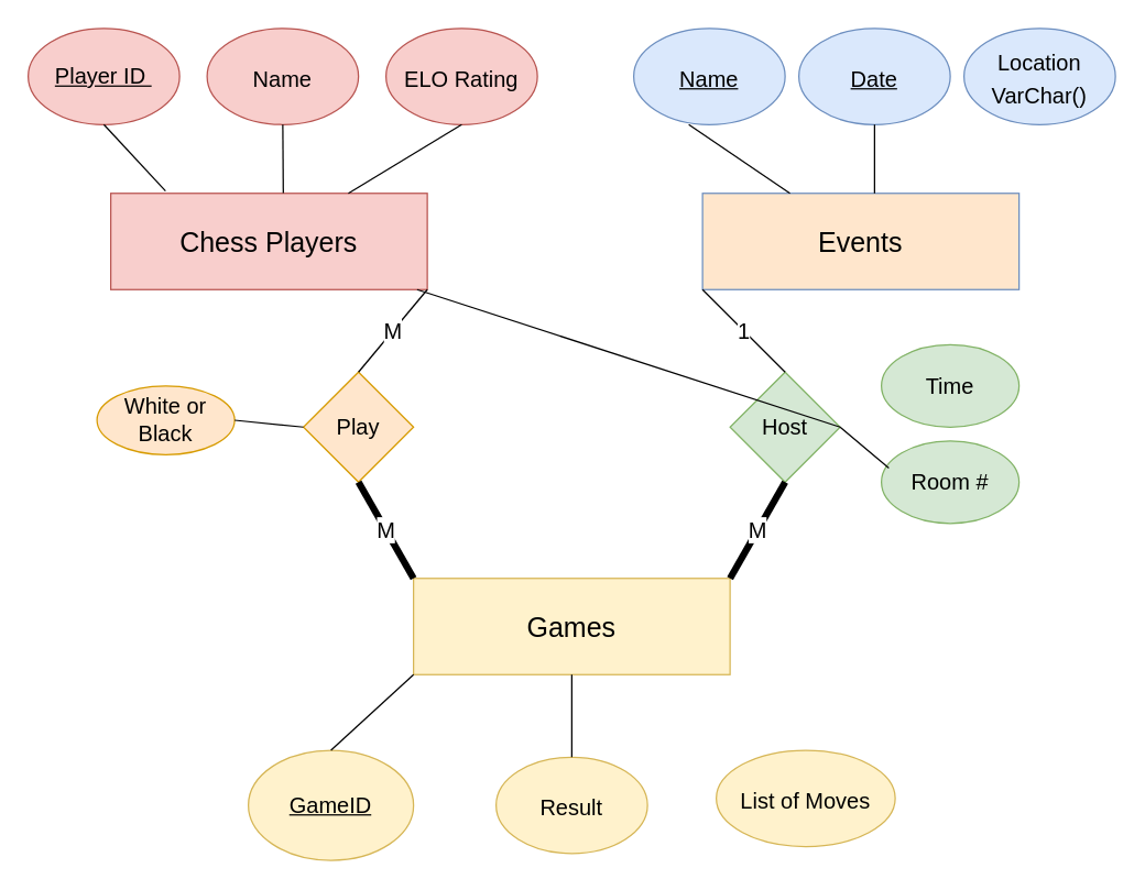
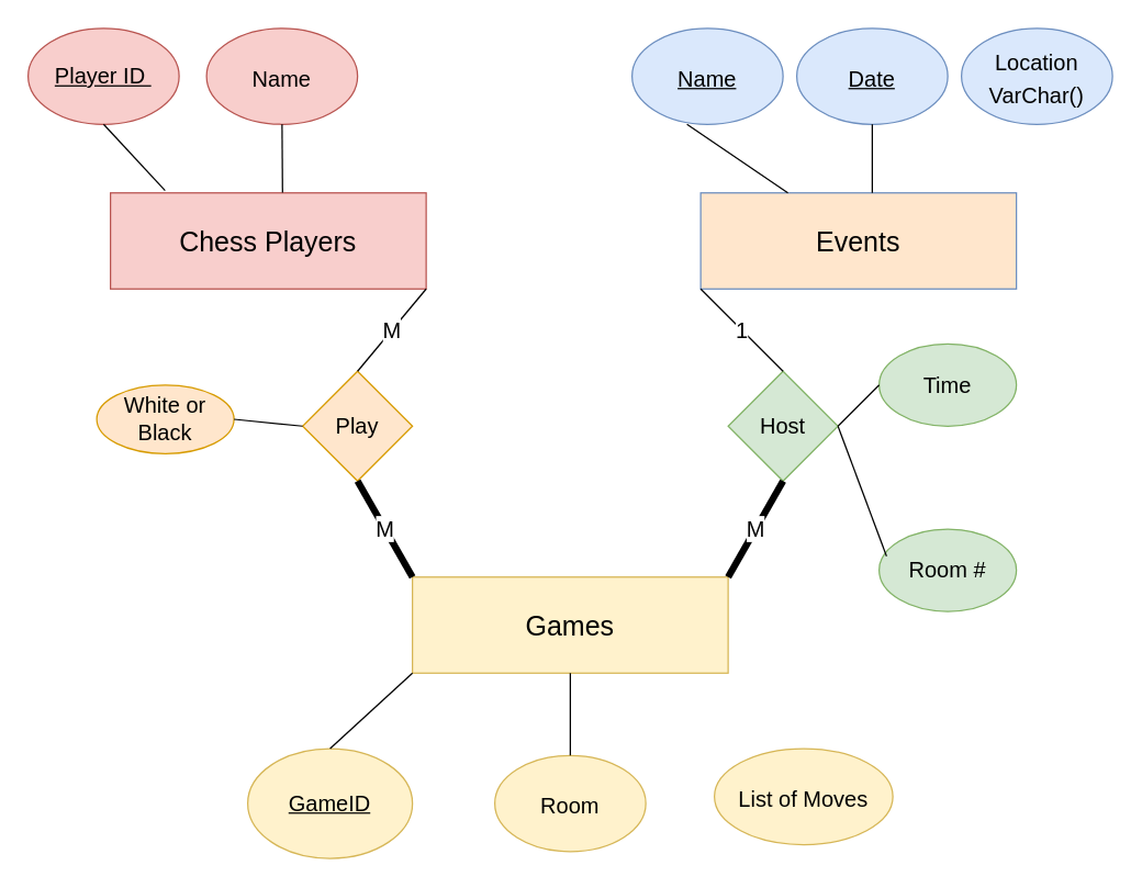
  <mxCell id="0" />
  <mxCell id="1" parent="0" />
  <mxCell id="2" value="&lt;font style=&quot;font-size: 20px;&quot;&gt;Chess Players&lt;/font&gt;" style="rounded=0;whiteSpace=wrap;html=1;fillColor=#f8cecc;strokeColor=#b85450;" vertex="1" parent="1"><mxGeometry x="80" y="140" width="230" height="70" as="geometry" /></mxCell>
  <mxCell id="3" value="&lt;span style=&quot;font-size: 20px;&quot;&gt;Events&lt;/span&gt;" style="rounded=0;whiteSpace=wrap;html=1;fillColor=#ffe6cc;strokeColor=#6c8ebf;" vertex="1" parent="1"><mxGeometry x="510" y="140" width="230" height="70" as="geometry" /></mxCell>
  <mxCell id="4" value="&lt;span style=&quot;font-size: 20px;&quot;&gt;Games&lt;/span&gt;" style="rounded=0;whiteSpace=wrap;html=1;fillColor=#fff2cc;strokeColor=#d6b656;" vertex="1" parent="1"><mxGeometry x="300" y="420" width="230" height="70" as="geometry" /></mxCell>
  <mxCell id="5" value="&lt;font style=&quot;font-size: 16px;&quot;&gt;&lt;font style=&quot;font-size: 16px;&quot;&gt;Name&lt;br&gt;&lt;/font&gt;&lt;/font&gt;" style="ellipse;whiteSpace=wrap;html=1;fontSize=20;fillColor=#f8cecc;strokeColor=#b85450;" vertex="1" parent="1"><mxGeometry x="150" y="20" width="110" height="70" as="geometry" /></mxCell>
- <mxCell id="6" value="&lt;font style=&quot;font-size: 16px;&quot;&gt;ELO Rating&lt;br&gt;&lt;/font&gt;" style="ellipse;whiteSpace=wrap;html=1;fontSize=20;fillColor=#f8cecc;strokeColor=#b85450;" vertex="1" parent="1"><mxGeometry x="280" y="20" width="110" height="70" as="geometry" /></mxCell>
  <mxCell id="7" value="&lt;font style=&quot;font-size: 16px;&quot;&gt;&lt;u&gt;&lt;font style=&quot;font-size: 16px;&quot;&gt;Name&lt;br&gt;&lt;/font&gt;&lt;/u&gt;&lt;/font&gt;" style="ellipse;whiteSpace=wrap;html=1;fontSize=20;fillColor=#dae8fc;strokeColor=#6c8ebf;" vertex="1" parent="1"><mxGeometry x="460" y="20" width="110" height="70" as="geometry" /></mxCell>
  <mxCell id="8" value="&lt;font style=&quot;font-size: 16px;&quot;&gt;&lt;font style=&quot;font-size: 16px;&quot;&gt;Location&lt;br&gt;VarChar(&lt;/font&gt;)&lt;/font&gt;" style="ellipse;whiteSpace=wrap;html=1;fontSize=20;fillColor=#dae8fc;strokeColor=#6c8ebf;" vertex="1" parent="1"><mxGeometry x="700" y="20" width="110" height="70" as="geometry" /></mxCell>
  <mxCell id="9" value="&lt;font style=&quot;font-size: 16px;&quot;&gt;&lt;font style=&quot;font-size: 16px;&quot;&gt;&lt;u&gt;Date&lt;/u&gt;&lt;br&gt;&lt;/font&gt;&lt;/font&gt;" style="ellipse;whiteSpace=wrap;html=1;fontSize=20;fillColor=#dae8fc;strokeColor=#6c8ebf;" vertex="1" parent="1"><mxGeometry x="580" y="20" width="110" height="70" as="geometry" /></mxCell>
- <mxCell id="10" value="&lt;font style=&quot;font-size: 16px;&quot;&gt;Result&lt;br&gt;&lt;/font&gt;" style="ellipse;whiteSpace=wrap;html=1;fontSize=20;fillColor=#fff2cc;strokeColor=#d6b656;" vertex="1" parent="1"><mxGeometry x="360" y="550" width="110" height="70" as="geometry" /></mxCell>
+ <mxCell id="10" value="&lt;font style=&quot;font-size: 16px;&quot;&gt;Room&lt;br&gt;&lt;/font&gt;" style="ellipse;whiteSpace=wrap;html=1;fontSize=20;fillColor=#fff2cc;strokeColor=#d6b656;" vertex="1" parent="1"><mxGeometry x="360" y="550" width="110" height="70" as="geometry" /></mxCell>
  <mxCell id="11" value="&lt;font style=&quot;font-size: 16px;&quot;&gt;List of Moves&lt;br&gt;&lt;/font&gt;" style="ellipse;whiteSpace=wrap;html=1;fontSize=20;fillColor=#fff2cc;strokeColor=#d6b656;" vertex="1" parent="1"><mxGeometry x="520" y="545" width="130" height="70" as="geometry" /></mxCell>
  <mxCell id="12" value="Play" style="rhombus;whiteSpace=wrap;html=1;fontSize=16;fillColor=#ffe6cc;strokeColor=#d79b00;" vertex="1" parent="1"><mxGeometry x="220" y="270" width="80" height="80" as="geometry" /></mxCell>
  <mxCell id="13" value="Host" style="rhombus;whiteSpace=wrap;html=1;fontSize=16;fillColor=#d5e8d4;strokeColor=#82b366;" vertex="1" parent="1"><mxGeometry x="530" y="270" width="80" height="80" as="geometry" /></mxCell>
  <mxCell id="14" value="M" style="endArrow=none;html=1;rounded=0;fontSize=16;entryX=0.5;entryY=1;entryDx=0;entryDy=0;exitX=0;exitY=0;exitDx=0;exitDy=0;strokeWidth=5;" edge="1" parent="1" source="4" target="12"><mxGeometry width="50" height="50" relative="1" as="geometry"><mxPoint x="370" y="330" as="sourcePoint" /><mxPoint x="420" y="280" as="targetPoint" /></mxGeometry></mxCell>
  <mxCell id="15" value="M" style="endArrow=none;html=1;rounded=0;fontSize=16;entryX=0.5;entryY=0;entryDx=0;entryDy=0;exitX=1;exitY=1;exitDx=0;exitDy=0;" edge="1" parent="1" source="2" target="12"><mxGeometry width="50" height="50" relative="1" as="geometry"><mxPoint x="370" y="330" as="sourcePoint" /><mxPoint x="420" y="280" as="targetPoint" /></mxGeometry></mxCell>
  <mxCell id="16" value="M" style="endArrow=none;html=1;rounded=0;fontSize=16;entryX=0.5;entryY=1;entryDx=0;entryDy=0;exitX=1;exitY=0;exitDx=0;exitDy=0;strokeWidth=5;" edge="1" parent="1" source="4" target="13"><mxGeometry width="50" height="50" relative="1" as="geometry"><mxPoint x="370" y="330" as="sourcePoint" /><mxPoint x="420" y="280" as="targetPoint" /></mxGeometry></mxCell>
  <mxCell id="17" value="1" style="endArrow=none;html=1;rounded=0;fontSize=16;entryX=0.5;entryY=0;entryDx=0;entryDy=0;exitX=0;exitY=1;exitDx=0;exitDy=0;" edge="1" parent="1" source="3" target="13"><mxGeometry width="50" height="50" relative="1" as="geometry"><mxPoint x="370" y="330" as="sourcePoint" /><mxPoint x="420" y="280" as="targetPoint" /></mxGeometry></mxCell>
  <mxCell id="18" value="&lt;u&gt;Player ID&amp;nbsp;&lt;br&gt;&lt;/u&gt;" style="ellipse;whiteSpace=wrap;html=1;fontSize=16;fillColor=#f8cecc;strokeColor=#b85450;" vertex="1" parent="1"><mxGeometry x="20" y="20" width="110" height="70" as="geometry" /></mxCell>
  <mxCell id="19" value="&lt;u&gt;GameID&lt;/u&gt;" style="ellipse;whiteSpace=wrap;html=1;fontSize=16;fillColor=#fff2cc;strokeColor=#d6b656;" vertex="1" parent="1"><mxGeometry x="180" y="545" width="120" height="80" as="geometry" /></mxCell>
  <mxCell id="20" value="" style="endArrow=none;html=1;rounded=0;fontSize=16;strokeWidth=1;entryX=0.5;entryY=1;entryDx=0;entryDy=0;exitX=0.173;exitY=-0.024;exitDx=0;exitDy=0;exitPerimeter=0;" edge="1" parent="1" source="2" target="18"><mxGeometry width="50" height="50" relative="1" as="geometry"><mxPoint x="370" y="360" as="sourcePoint" /><mxPoint x="420" y="310" as="targetPoint" /></mxGeometry></mxCell>
  <mxCell id="21" value="" style="endArrow=none;html=1;rounded=0;fontSize=16;strokeWidth=1;entryX=0.5;entryY=1;entryDx=0;entryDy=0;exitX=0.545;exitY=-0.004;exitDx=0;exitDy=0;exitPerimeter=0;" edge="1" parent="1" source="2" target="5"><mxGeometry width="50" height="50" relative="1" as="geometry"><mxPoint x="89.79" y="128.32" as="sourcePoint" /><mxPoint x="55" y="100" as="targetPoint" /></mxGeometry></mxCell>
- <mxCell id="22" value="" style="endArrow=none;html=1;rounded=0;fontSize=16;strokeWidth=1;entryX=0.5;entryY=1;entryDx=0;entryDy=0;" edge="1" parent="1" source="2" target="6"><mxGeometry width="50" height="50" relative="1" as="geometry"><mxPoint x="175.35" y="129.72" as="sourcePoint" /><mxPoint x="175" y="100" as="targetPoint" /></mxGeometry></mxCell>
  <mxCell id="23" value="" style="endArrow=none;html=1;rounded=0;fontSize=16;strokeWidth=1;" edge="1" parent="1" source="3"><mxGeometry width="50" height="50" relative="1" as="geometry"><mxPoint x="237.692" y="130" as="sourcePoint" /><mxPoint x="500" y="90" as="targetPoint" /><Array as="points"><mxPoint x="500" y="90" /></Array></mxGeometry></mxCell>
  <mxCell id="24" value="" style="endArrow=none;html=1;rounded=0;fontSize=16;strokeWidth=1;exitX=0.5;exitY=0;exitDx=0;exitDy=0;entryX=0;entryY=1;entryDx=0;entryDy=0;" edge="1" parent="1" source="19" target="4"><mxGeometry width="50" height="50" relative="1" as="geometry"><mxPoint x="370" y="360" as="sourcePoint" /><mxPoint x="420" y="310" as="targetPoint" /></mxGeometry></mxCell>
  <mxCell id="25" value="" style="endArrow=none;html=1;rounded=0;fontSize=16;strokeWidth=1;exitX=0.5;exitY=0;exitDx=0;exitDy=0;entryX=0.5;entryY=1;entryDx=0;entryDy=0;" edge="1" parent="1" source="10" target="4"><mxGeometry width="50" height="50" relative="1" as="geometry"><mxPoint x="370" y="360" as="sourcePoint" /><mxPoint x="420" y="310" as="targetPoint" /></mxGeometry></mxCell>
  <mxCell id="26" value="" style="endArrow=none;html=1;rounded=0;fontSize=16;strokeWidth=1;exitX=0.5;exitY=1;exitDx=0;exitDy=0;" edge="1" parent="1" source="9"><mxGeometry width="50" height="50" relative="1" as="geometry"><mxPoint x="370" y="360" as="sourcePoint" /><mxPoint x="635" y="140" as="targetPoint" /></mxGeometry></mxCell>
  <mxCell id="27" value="Time" style="ellipse;whiteSpace=wrap;html=1;fontSize=16;fillColor=#d5e8d4;strokeColor=#82b366;" vertex="1" parent="1"><mxGeometry x="640" y="250" width="100" height="60" as="geometry" /></mxCell>
- <mxCell id="28" value="Room #" style="ellipse;whiteSpace=wrap;html=1;fontSize=16;fillColor=#d5e8d4;strokeColor=#82b366;" vertex="1" parent="1"><mxGeometry x="640" y="320" width="100" height="60" as="geometry" /></mxCell>
- <mxCell id="29" value="" style="endArrow=none;html=1;rounded=0;fontSize=16;strokeWidth=1;exitX=1;exitY=0.5;exitDx=0;exitDy=0;" edge="1" parent="1" source="13" target="2"><mxGeometry width="50" height="50" relative="1" as="geometry"><mxPoint x="370" y="360" as="sourcePoint" /><mxPoint x="420" y="310" as="targetPoint" /></mxGeometry></mxCell>
+ <mxCell id="28" value="Room #" style="ellipse;whiteSpace=wrap;html=1;fontSize=16;fillColor=#d5e8d4;strokeColor=#82b366;" vertex="1" parent="1"><mxGeometry x="640" y="385" width="100" height="60" as="geometry" /></mxCell>
+ <mxCell id="29" value="" style="endArrow=none;html=1;rounded=0;fontSize=16;strokeWidth=1;entryX=0;entryY=0.5;entryDx=0;entryDy=0;exitX=1;exitY=0.5;exitDx=0;exitDy=0;" edge="1" parent="1" source="13" target="27"><mxGeometry width="50" height="50" relative="1" as="geometry"><mxPoint x="370" y="360" as="sourcePoint" /><mxPoint x="420" y="310" as="targetPoint" /></mxGeometry></mxCell>
  <mxCell id="30" value="" style="endArrow=none;html=1;rounded=0;fontSize=16;strokeWidth=1;entryX=0.054;entryY=0.329;entryDx=0;entryDy=0;entryPerimeter=0;exitX=1;exitY=0.5;exitDx=0;exitDy=0;" edge="1" parent="1" source="13" target="28"><mxGeometry width="50" height="50" relative="1" as="geometry"><mxPoint x="370" y="360" as="sourcePoint" /><mxPoint x="420" y="310" as="targetPoint" /></mxGeometry></mxCell>
  <mxCell id="31" value="White or Black" style="ellipse;whiteSpace=wrap;html=1;fontSize=16;fillColor=#ffe6cc;strokeColor=#d79b00;" vertex="1" parent="1"><mxGeometry x="70" y="280" width="100" height="50" as="geometry" /></mxCell>
  <mxCell id="32" value="" style="endArrow=none;html=1;rounded=0;fontSize=16;strokeWidth=1;entryX=1;entryY=0.5;entryDx=0;entryDy=0;exitX=0;exitY=0.5;exitDx=0;exitDy=0;" edge="1" parent="1" source="12" target="31"><mxGeometry width="50" height="50" relative="1" as="geometry"><mxPoint x="370" y="360" as="sourcePoint" /><mxPoint x="420" y="310" as="targetPoint" /></mxGeometry></mxCell>
